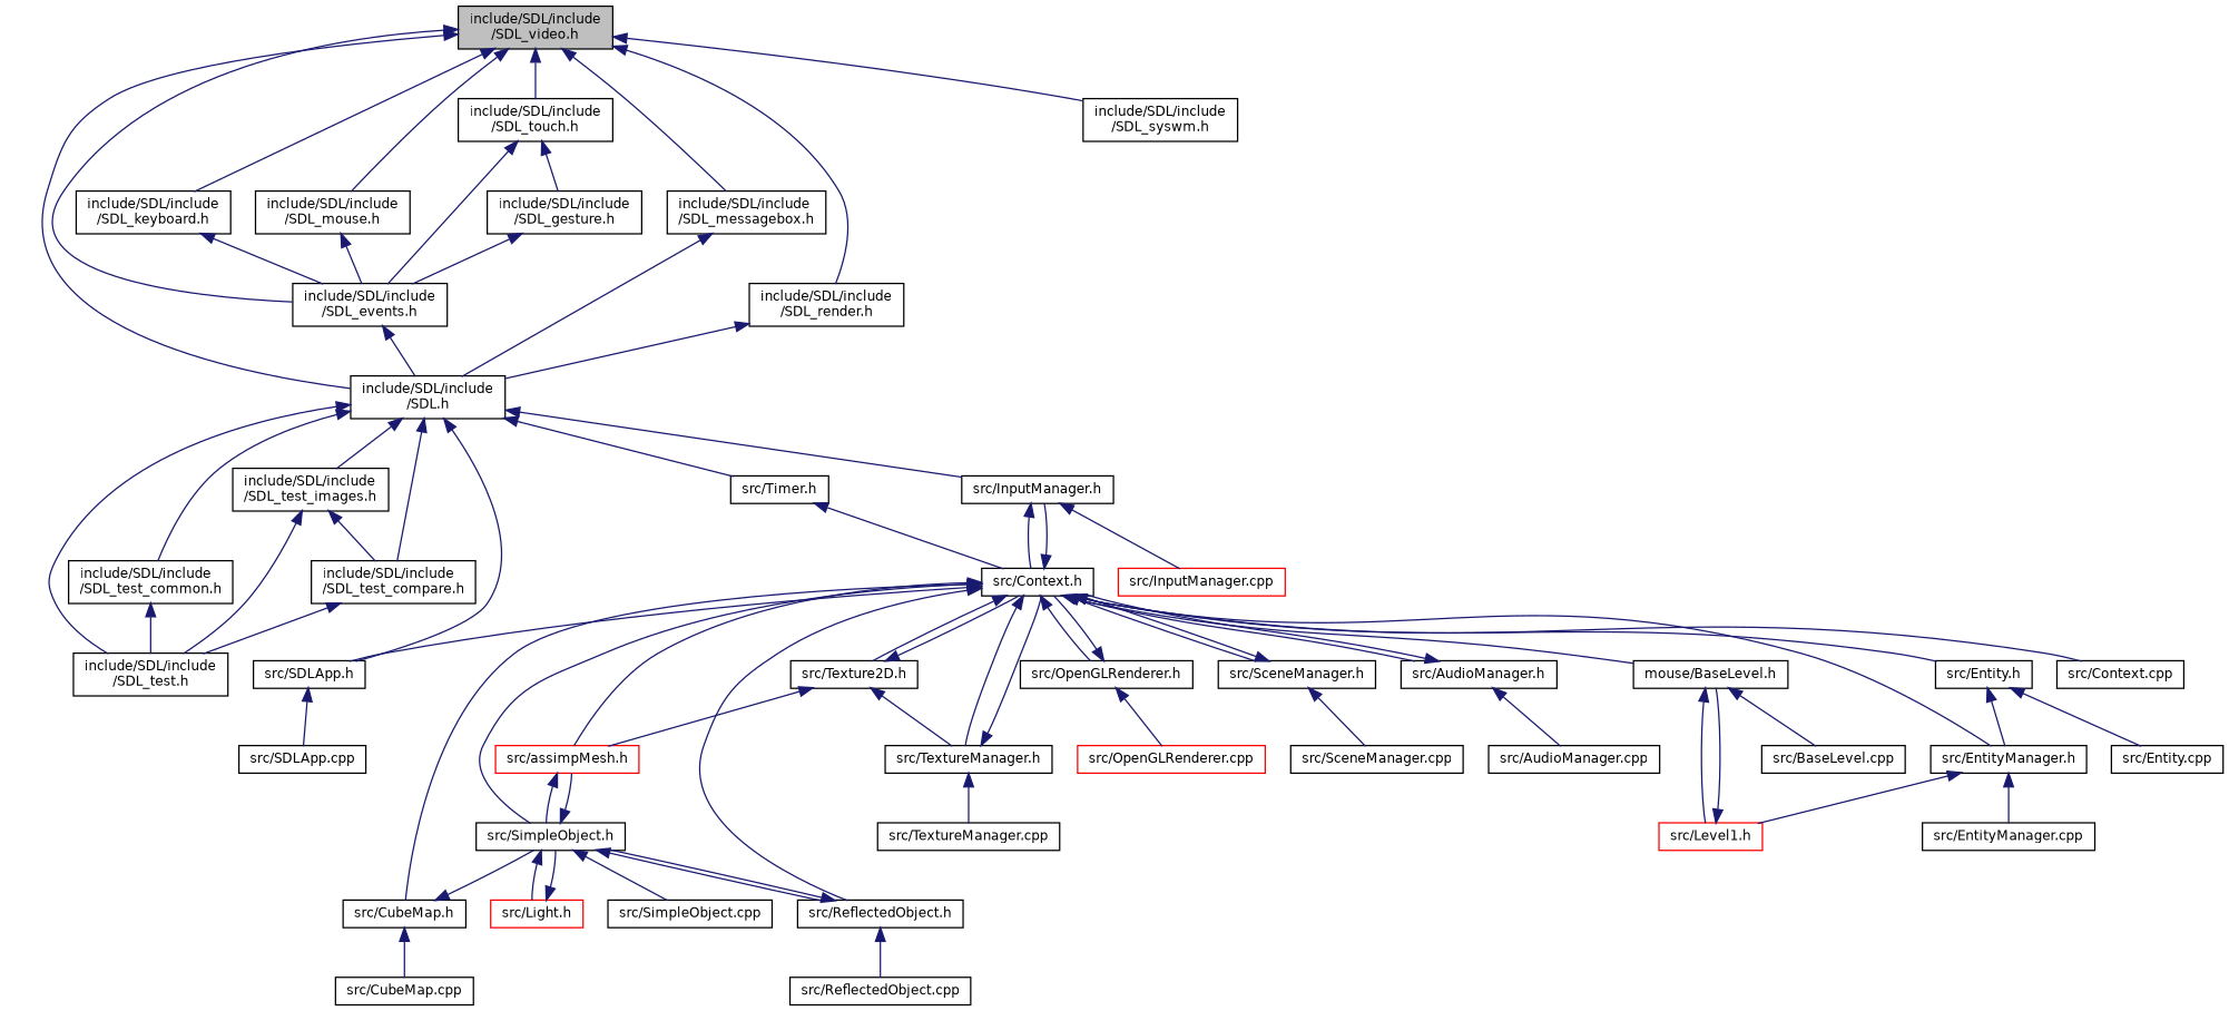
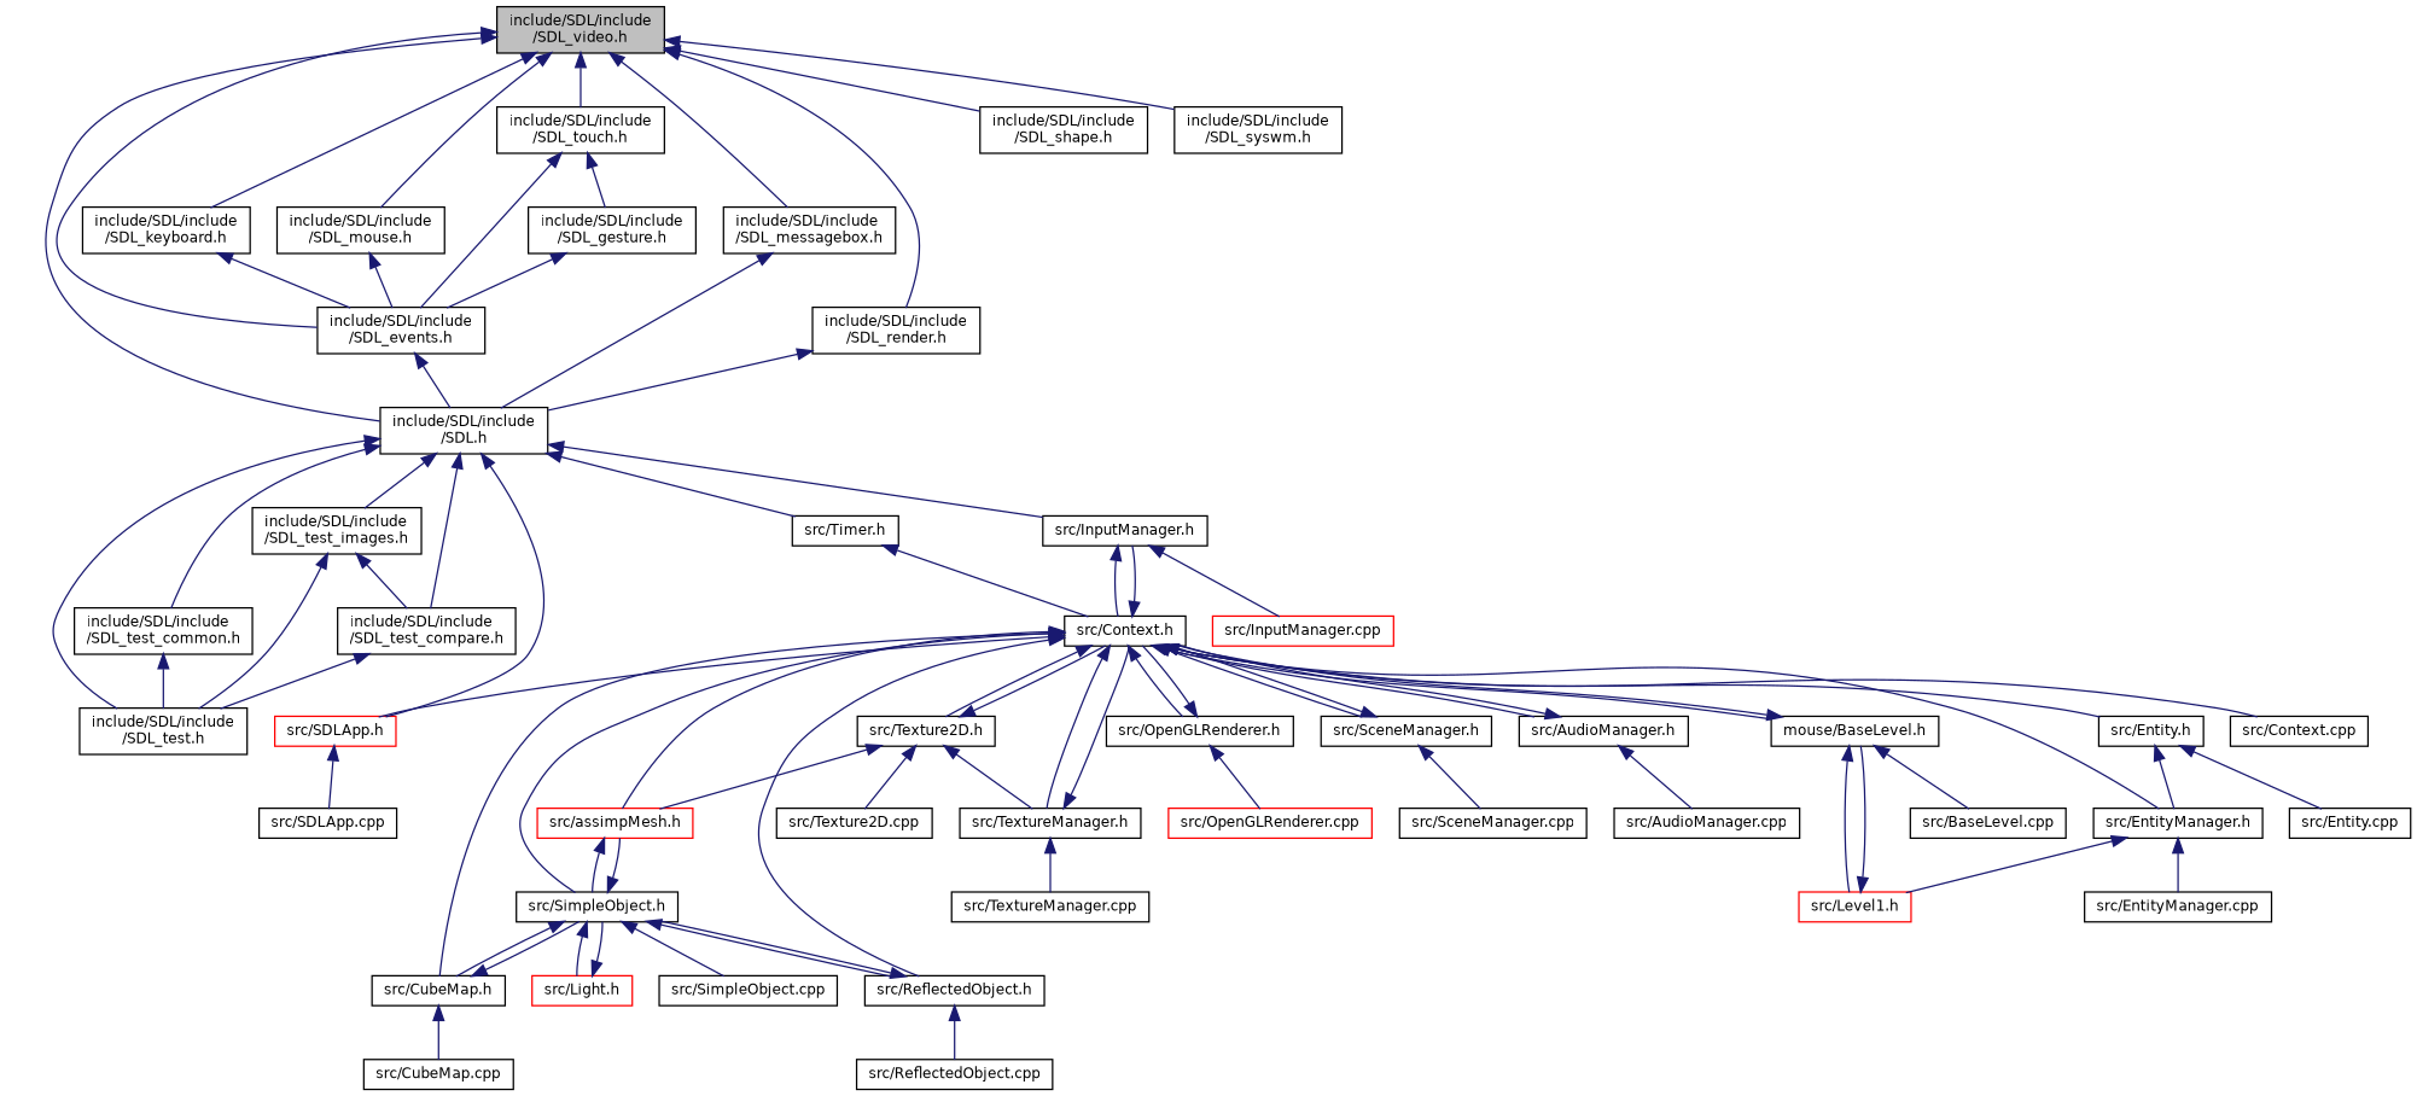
  digraph {
    node [color=black fillcolor=white fontname=Helvetica fontsize=10 shape=record style=filled]
    edge [color=midnightblue dir=back fontname=Helvetica fontsize=10 labelfontname=Helvetica labelfontsize=10 style=solid]
    n1 [fillcolor=grey75 fontcolor=black height=0.2 label="include/SDL/include\l/SDL_video.h" width=0.4]
    n2 [height=0.2 label="include/SDL/include\l/SDL_events.h" width=0.4]
    n3 [height=0.2 label="include/SDL/include\l/SDL.h" width=0.4]
    n4 [height=0.2 label="include/SDL/include\l/SDL_keyboard.h" width=0.4]
    n5 [height=0.2 label="include/SDL/include\l/SDL_mouse.h" width=0.4]
    n6 [height=0.2 label="include/SDL/include\l/SDL_touch.h" width=0.4]
    n7 [height=0.2 label="include/SDL/include\l/SDL_messagebox.h" width=0.4]
    n8 [height=0.2 label="include/SDL/include\l/SDL_render.h" width=0.4]
+   n9 [height=0.2 label="include/SDL/include\l/SDL_shape.h" width=0.4]
    n10 [height=0.2 label="include/SDL/include\l/SDL_syswm.h" width=0.4]
    n11 [height=0.2 label="include/SDL/include\l/SDL_test.h" width=0.4]
    n12 [height=0.2 label="include/SDL/include\l/SDL_test_common.h" width=0.4]
    n13 [height=0.2 label="include/SDL/include\l/SDL_test_images.h" width=0.4]
    n14 [height=0.2 label="include/SDL/include\l/SDL_test_compare.h" width=0.4]
    n15 [height=0.2 label="src/InputManager.h" width=0.4]
-   n16 [height=0.2 label="src/SDLApp.h" width=0.4]
+   n16 [color=red height=0.2 label="src/SDLApp.h" width=0.4]
    n17 [height=0.2 label="src/Timer.h" width=0.4]
    n18 [height=0.2 label="include/SDL/include\l/SDL_gesture.h" width=0.4]
    n19 [height=0.2 label="src/Context.h" width=0.4]
    n20 [color=red height=0.2 label="src/InputManager.cpp" width=0.4]
    n21 [height=0.2 label="src/SDLApp.cpp" width=0.4]
    n22 [color=red height=0.2 label="src/assimpMesh.h" width=0.4]
    n23 [height=0.2 label="src/SimpleObject.h" width=0.4]
    n24 [height=0.2 label="src/OpenGLRenderer.h" width=0.4]
    n25 [height=0.2 label="src/CubeMap.h" width=0.4]
    n26 [height=0.2 label="src/ReflectedObject.h" width=0.4]
    n27 [height=0.2 label="src/SceneManager.h" width=0.4]
    n28 [height=0.2 label="src/AudioManager.h" width=0.4]
    n29 [height=0.2 label="mouse/BaseLevel.h" width=0.4]
    n30 [height=0.2 label="src/EntityManager.h" width=0.4]
    n31 [height=0.2 label="src/Entity.h" width=0.4]
    n32 [height=0.2 label="src/Texture2D.h" width=0.4]
    n33 [height=0.2 label="src/TextureManager.h" width=0.4]
    n34 [height=0.2 label="src/Context.cpp" width=0.4]
    n35 [color=red height=0.2 label="src/Light.h" width=0.4]
    n36 [height=0.2 label="src/SimpleObject.cpp" width=0.4]
    n37 [color=red height=0.2 label="src/OpenGLRenderer.cpp" width=0.4]
    n38 [height=0.2 label="src/CubeMap.cpp" width=0.4]
    n39 [height=0.2 label="src/ReflectedObject.cpp" width=0.4]
    n40 [height=0.2 label="src/SceneManager.cpp" width=0.4]
    n41 [height=0.2 label="src/AudioManager.cpp" width=0.4]
    n42 [color=red height=0.2 label="src/Level1.h" width=0.4]
    n43 [height=0.2 label="src/BaseLevel.cpp" width=0.4]
    n44 [height=0.2 label="src/EntityManager.cpp" width=0.4]
    n45 [height=0.2 label="src/Entity.cpp" width=0.4]
+   n46 [height=0.2 label="src/Texture2D.cpp" width=0.4]
    n47 [height=0.2 label="src/TextureManager.cpp" width=0.4]
    n1 -> n2
    n1 -> n3
    n1 -> n4
    n1 -> n5
    n1 -> n6
    n1 -> n7
    n1 -> n8
+   n1 -> n9
    n1 -> n10
    n2 -> n3
    n3 -> n11
    n3 -> n12
    n3 -> n13
    n3 -> n14
    n3 -> n15
    n3 -> n16
    n3 -> n17
    n4 -> n2
    n5 -> n2
    n6 -> n2
    n6 -> n18
    n7 -> n3
    n8 -> n3
    n12 -> n11
    n13 -> n11
    n13 -> n14
    n14 -> n11
    n15 -> n19
    n15 -> n20
    n16 -> n21
    n17 -> n19
    n18 -> n2
    n19 -> n15
    n19 -> n16
    n19 -> n22
    n19 -> n23
    n19 -> n24
    n19 -> n25
    n19 -> n26
    n19 -> n27
    n19 -> n28
    n19 -> n29
    n19 -> n30
    n19 -> n31
    n19 -> n32
    n19 -> n33
    n19 -> n34
    n22 -> n23
    n23 -> n22
+   n23 -> n25
    n23 -> n26
    n23 -> n35
    n23 -> n36
    n24 -> n19
    n24 -> n37
    n25 -> n23
    n25 -> n38
    n26 -> n23
    n26 -> n39
    n27 -> n19
    n27 -> n40
    n28 -> n19
    n28 -> n41
+   n29 -> n19
    n29 -> n42
    n29 -> n43
    n30 -> n42
    n30 -> n44
    n31 -> n30
    n31 -> n45
    n32 -> n19
    n32 -> n22
    n32 -> n33
+   n32 -> n46
    n33 -> n19
    n33 -> n47
    n35 -> n23
    n42 -> n29
  }
